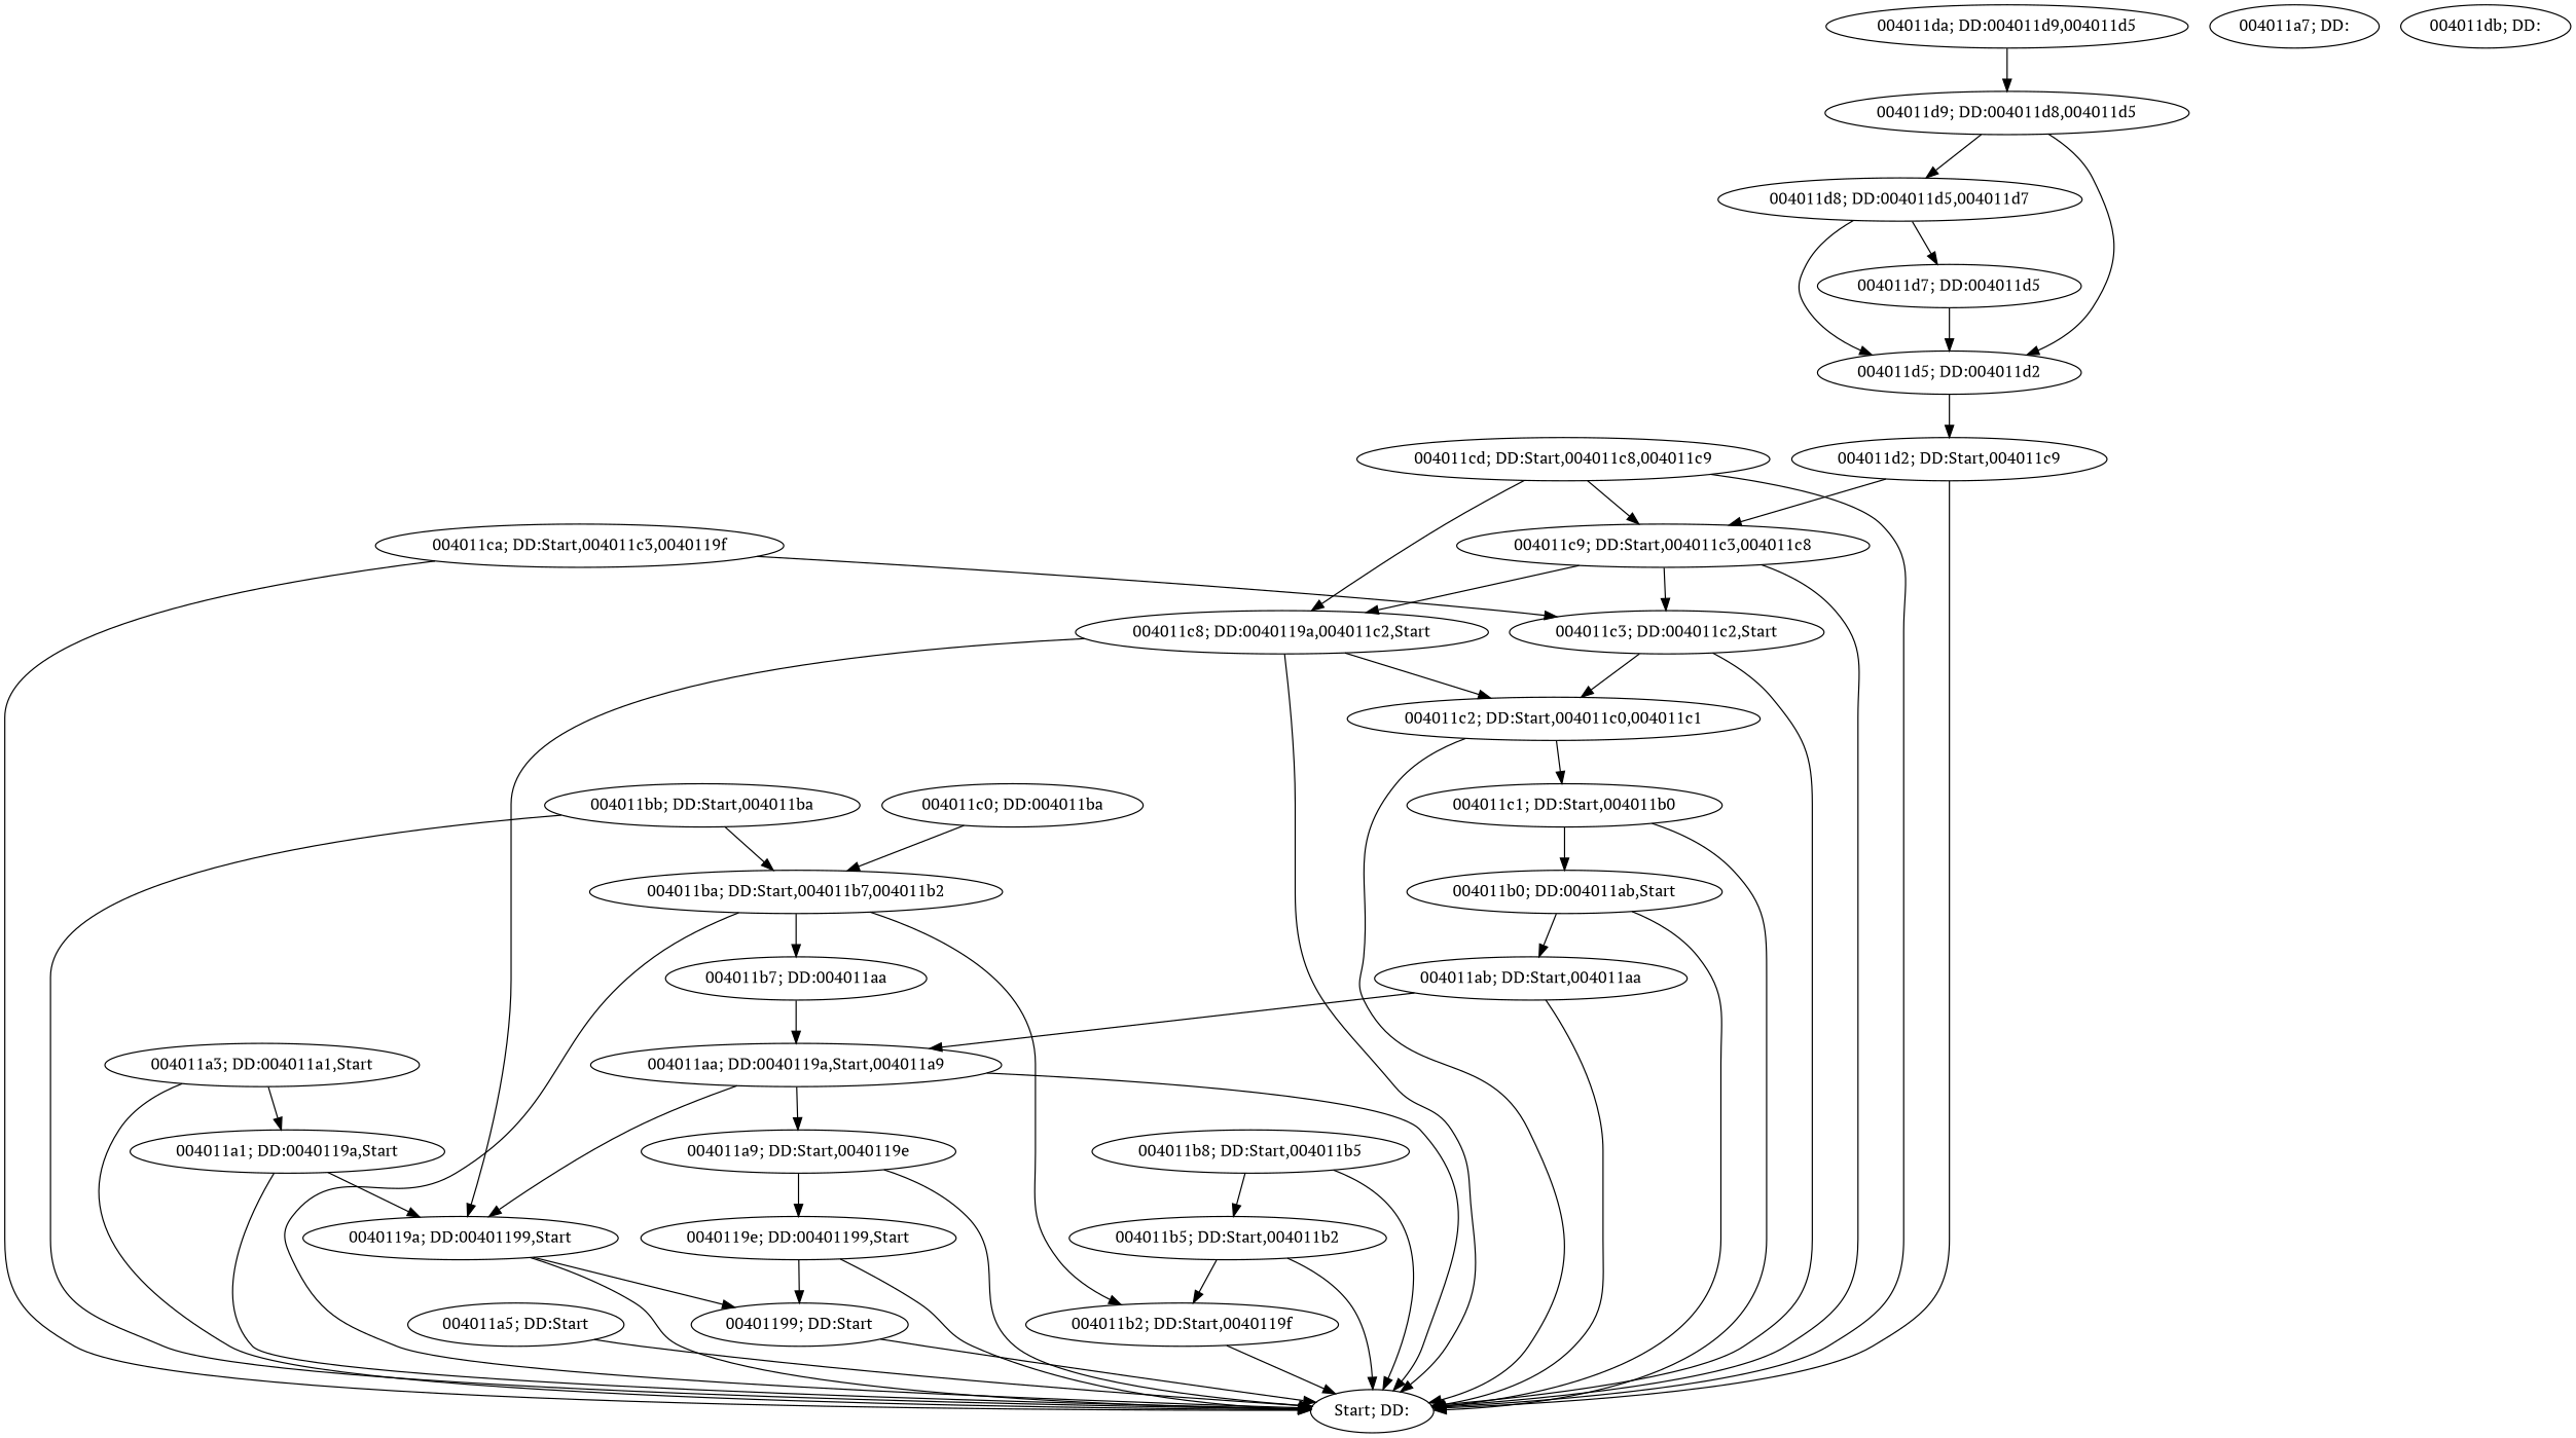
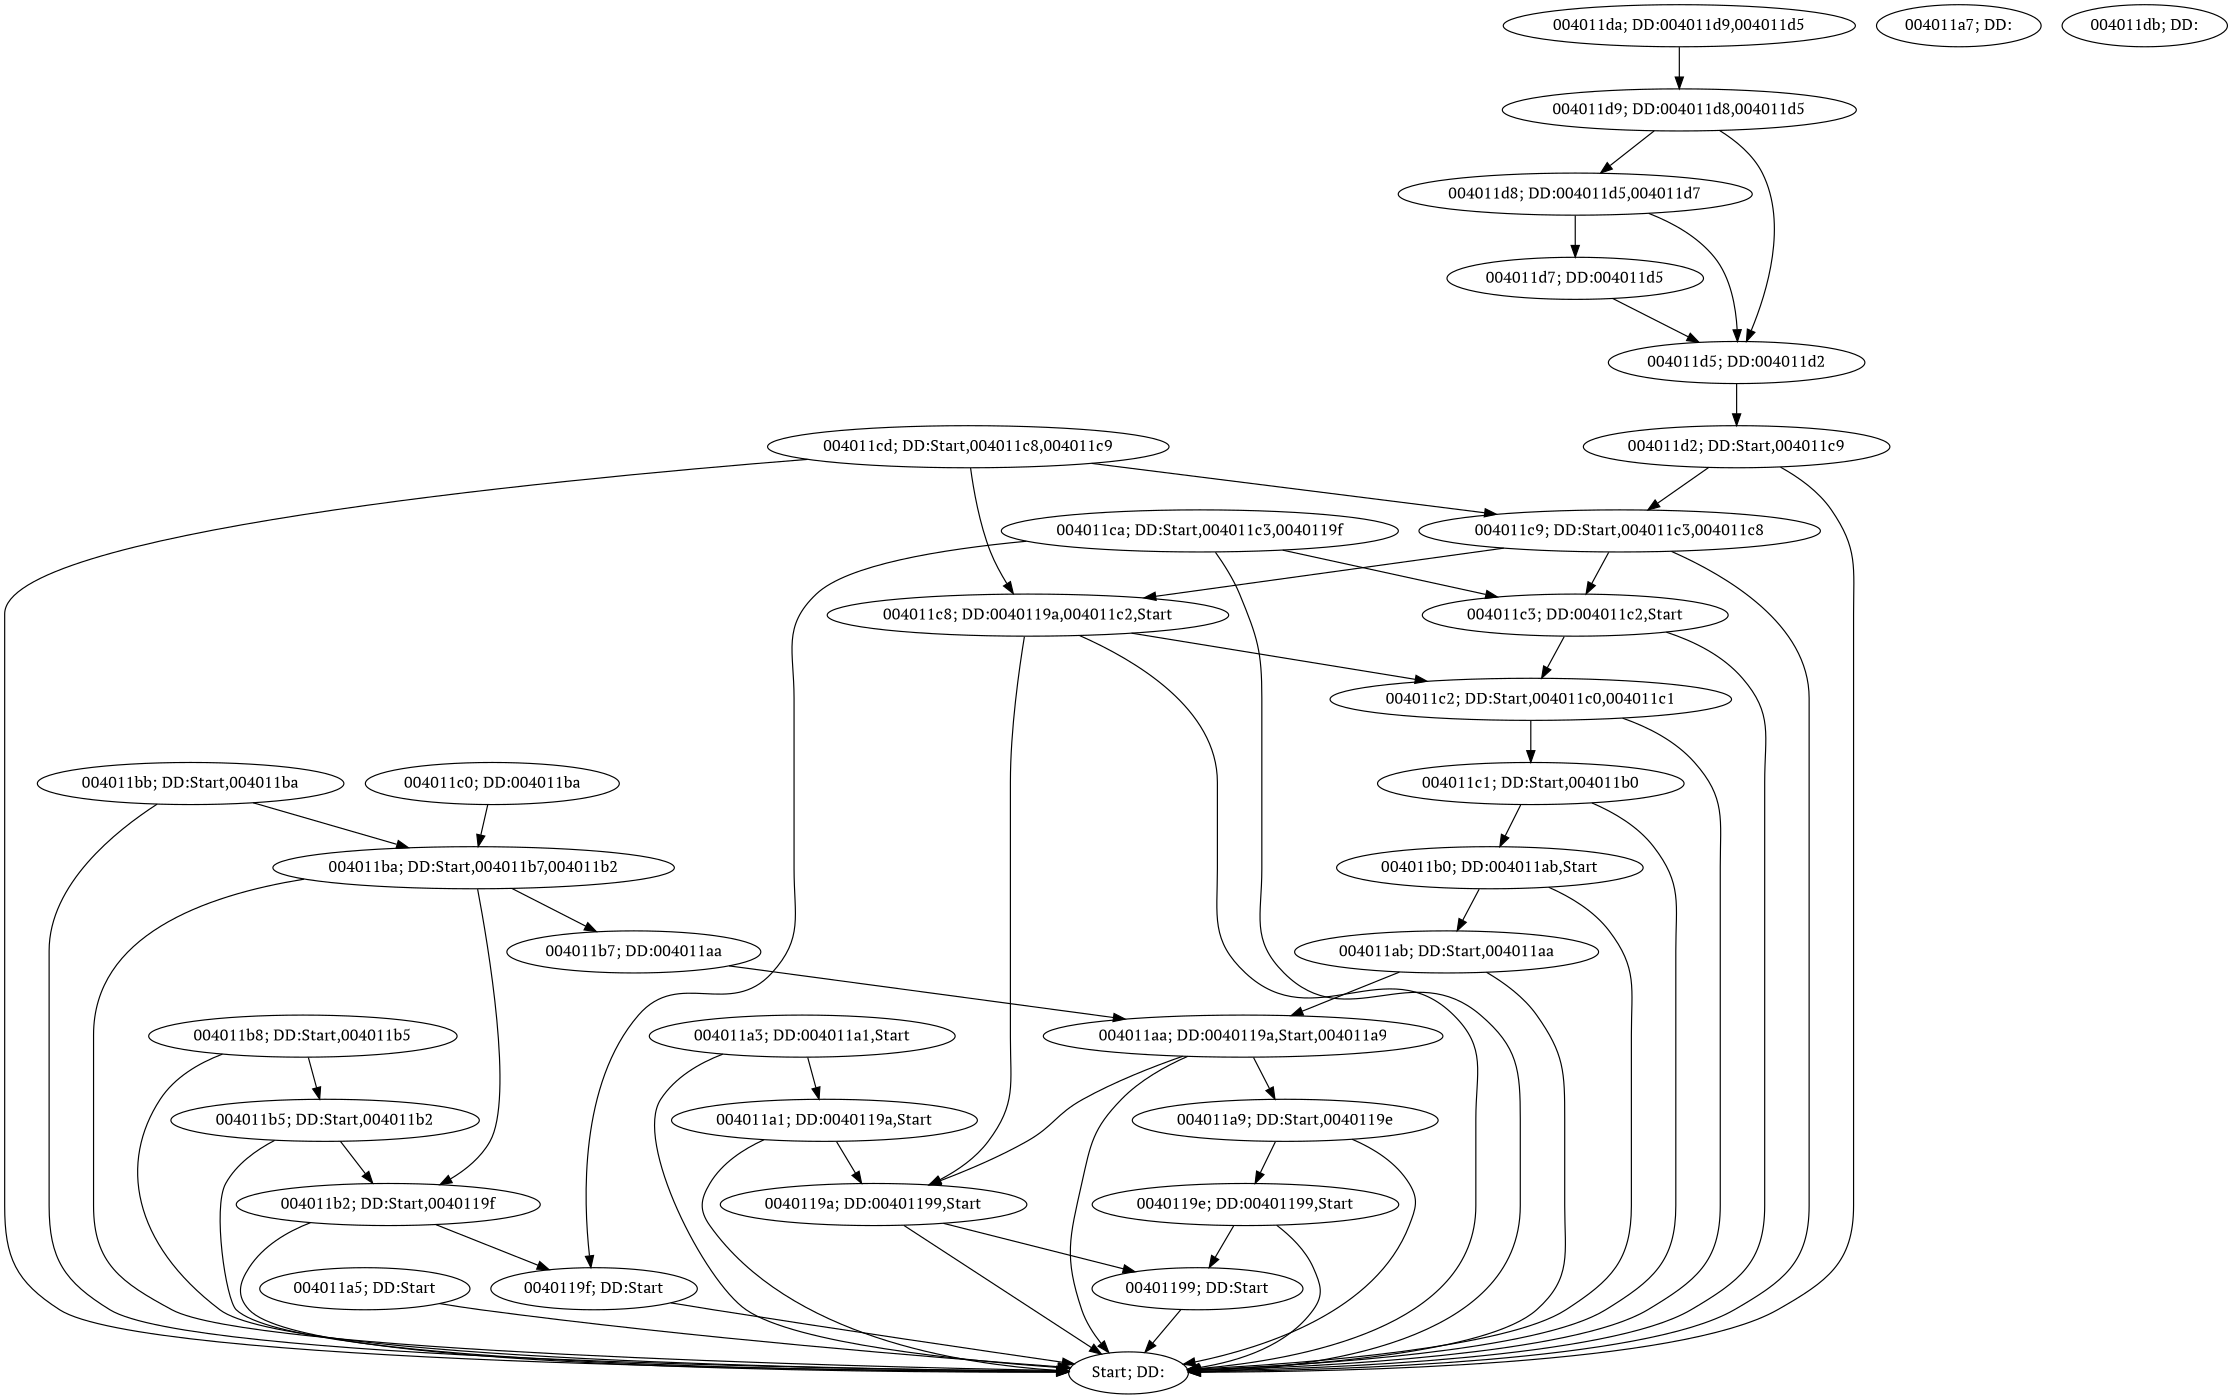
  digraph {
    fontname="PT Serif"
    node [fontname="PT Serif"]
    edge [fontname="PT Serif"]
    n1 [label="Start; DD:"]
    n2 [label="00401199; DD:Start"]
    n3 [label="0040119a; DD:00401199,Start"]
    n4 [label="0040119e; DD:00401199,Start"]
+   n5 [label="0040119f; DD:Start"]
    n6 [label="004011a1; DD:0040119a,Start"]
    n7 [label="004011a3; DD:004011a1,Start"]
    n8 [label="004011a5; DD:Start"]
    n9 [label="004011a7; DD:"]
    n10 [label="004011a9; DD:Start,0040119e"]
    n11 [label="004011aa; DD:0040119a,Start,004011a9"]
    n12 [label="004011ab; DD:Start,004011aa"]
    n13 [label="004011b0; DD:004011ab,Start"]
    n14 [label="004011b2; DD:Start,0040119f"]
    n15 [label="004011b5; DD:Start,004011b2"]
    n16 [label="004011b7; DD:004011aa"]
    n17 [label="004011b8; DD:Start,004011b5"]
    n18 [label="004011ba; DD:Start,004011b7,004011b2"]
    n19 [label="004011bb; DD:Start,004011ba"]
    n20 [label="004011c0; DD:004011ba"]
    n21 [label="004011c1; DD:Start,004011b0"]
    n22 [label="004011c2; DD:Start,004011c0,004011c1"]
    n23 [label="004011c3; DD:004011c2,Start"]
    n24 [label="004011c8; DD:0040119a,004011c2,Start"]
    n25 [label="004011c9; DD:Start,004011c3,004011c8"]
    n26 [label="004011ca; DD:Start,004011c3,0040119f"]
    n27 [label="004011cd; DD:Start,004011c8,004011c9"]
    n28 [label="004011d2; DD:Start,004011c9"]
    n29 [label="004011d5; DD:004011d2"]
    n30 [label="004011d7; DD:004011d5"]
    n31 [label="004011d8; DD:004011d5,004011d7"]
    n32 [label="004011d9; DD:004011d8,004011d5"]
    n33 [label="004011da; DD:004011d9,004011d5"]
    n34 [label="004011db; DD:"]
    n2 -> n1
    n3 -> n1
    n3 -> n2
    n4 -> n1
    n4 -> n2
+   n5 -> n1
    n6 -> n1
    n6 -> n3
    n7 -> n1
    n7 -> n6
    n8 -> n1
    n10 -> n1
    n10 -> n4
    n11 -> n1
    n11 -> n3
    n11 -> n10
    n12 -> n1
    n12 -> n11
    n13 -> n1
    n13 -> n12
    n14 -> n1
+   n14 -> n5
    n15 -> n1
    n15 -> n14
    n16 -> n11
    n17 -> n1
    n17 -> n15
    n18 -> n1
    n18 -> n14
    n18 -> n16
    n19 -> n1
    n19 -> n18
    n20 -> n18
    n21 -> n1
    n21 -> n13
    n22 -> n1
    n22 -> n21
    n23 -> n1
    n23 -> n22
    n24 -> n1
    n24 -> n3
    n24 -> n22
    n25 -> n1
    n25 -> n23
    n25 -> n24
    n26 -> n1
+   n26 -> n5
    n26 -> n23
    n27 -> n1
    n27 -> n24
    n27 -> n25
    n28 -> n1
    n28 -> n25
    n29 -> n28
    n30 -> n29
    n31 -> n29
    n31 -> n30
    n32 -> n29
    n32 -> n31
    n33 -> n32
  }
